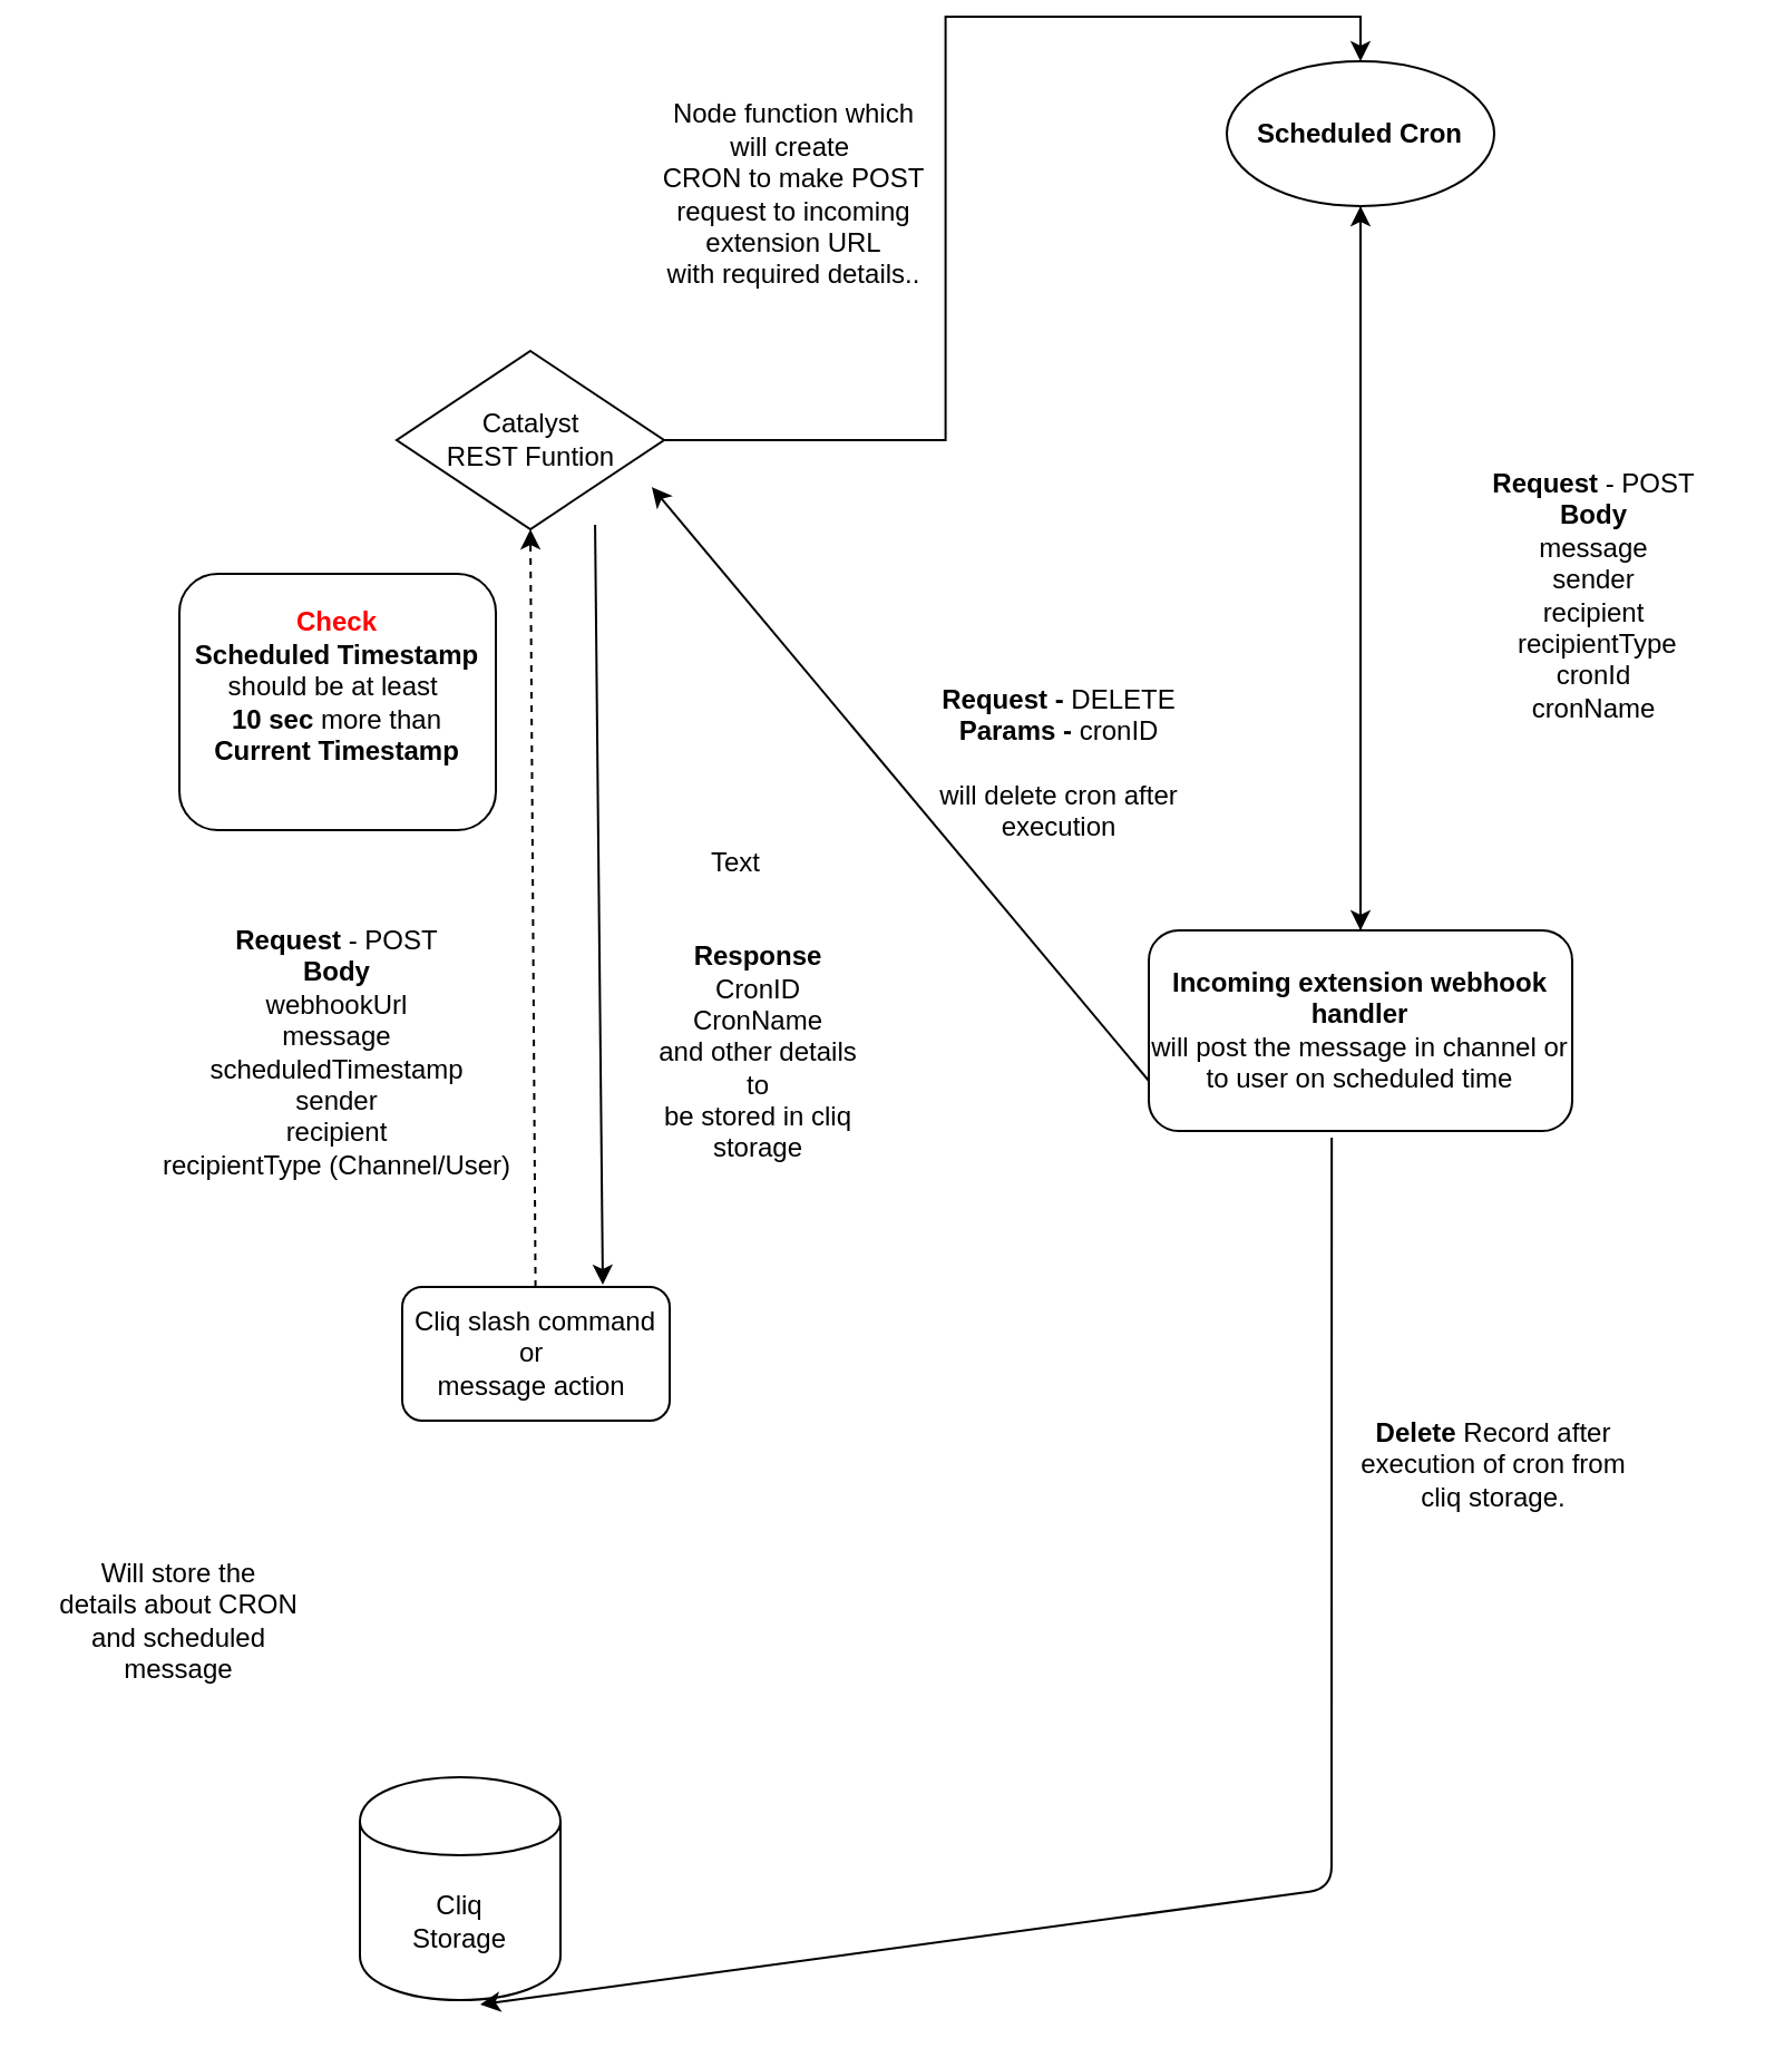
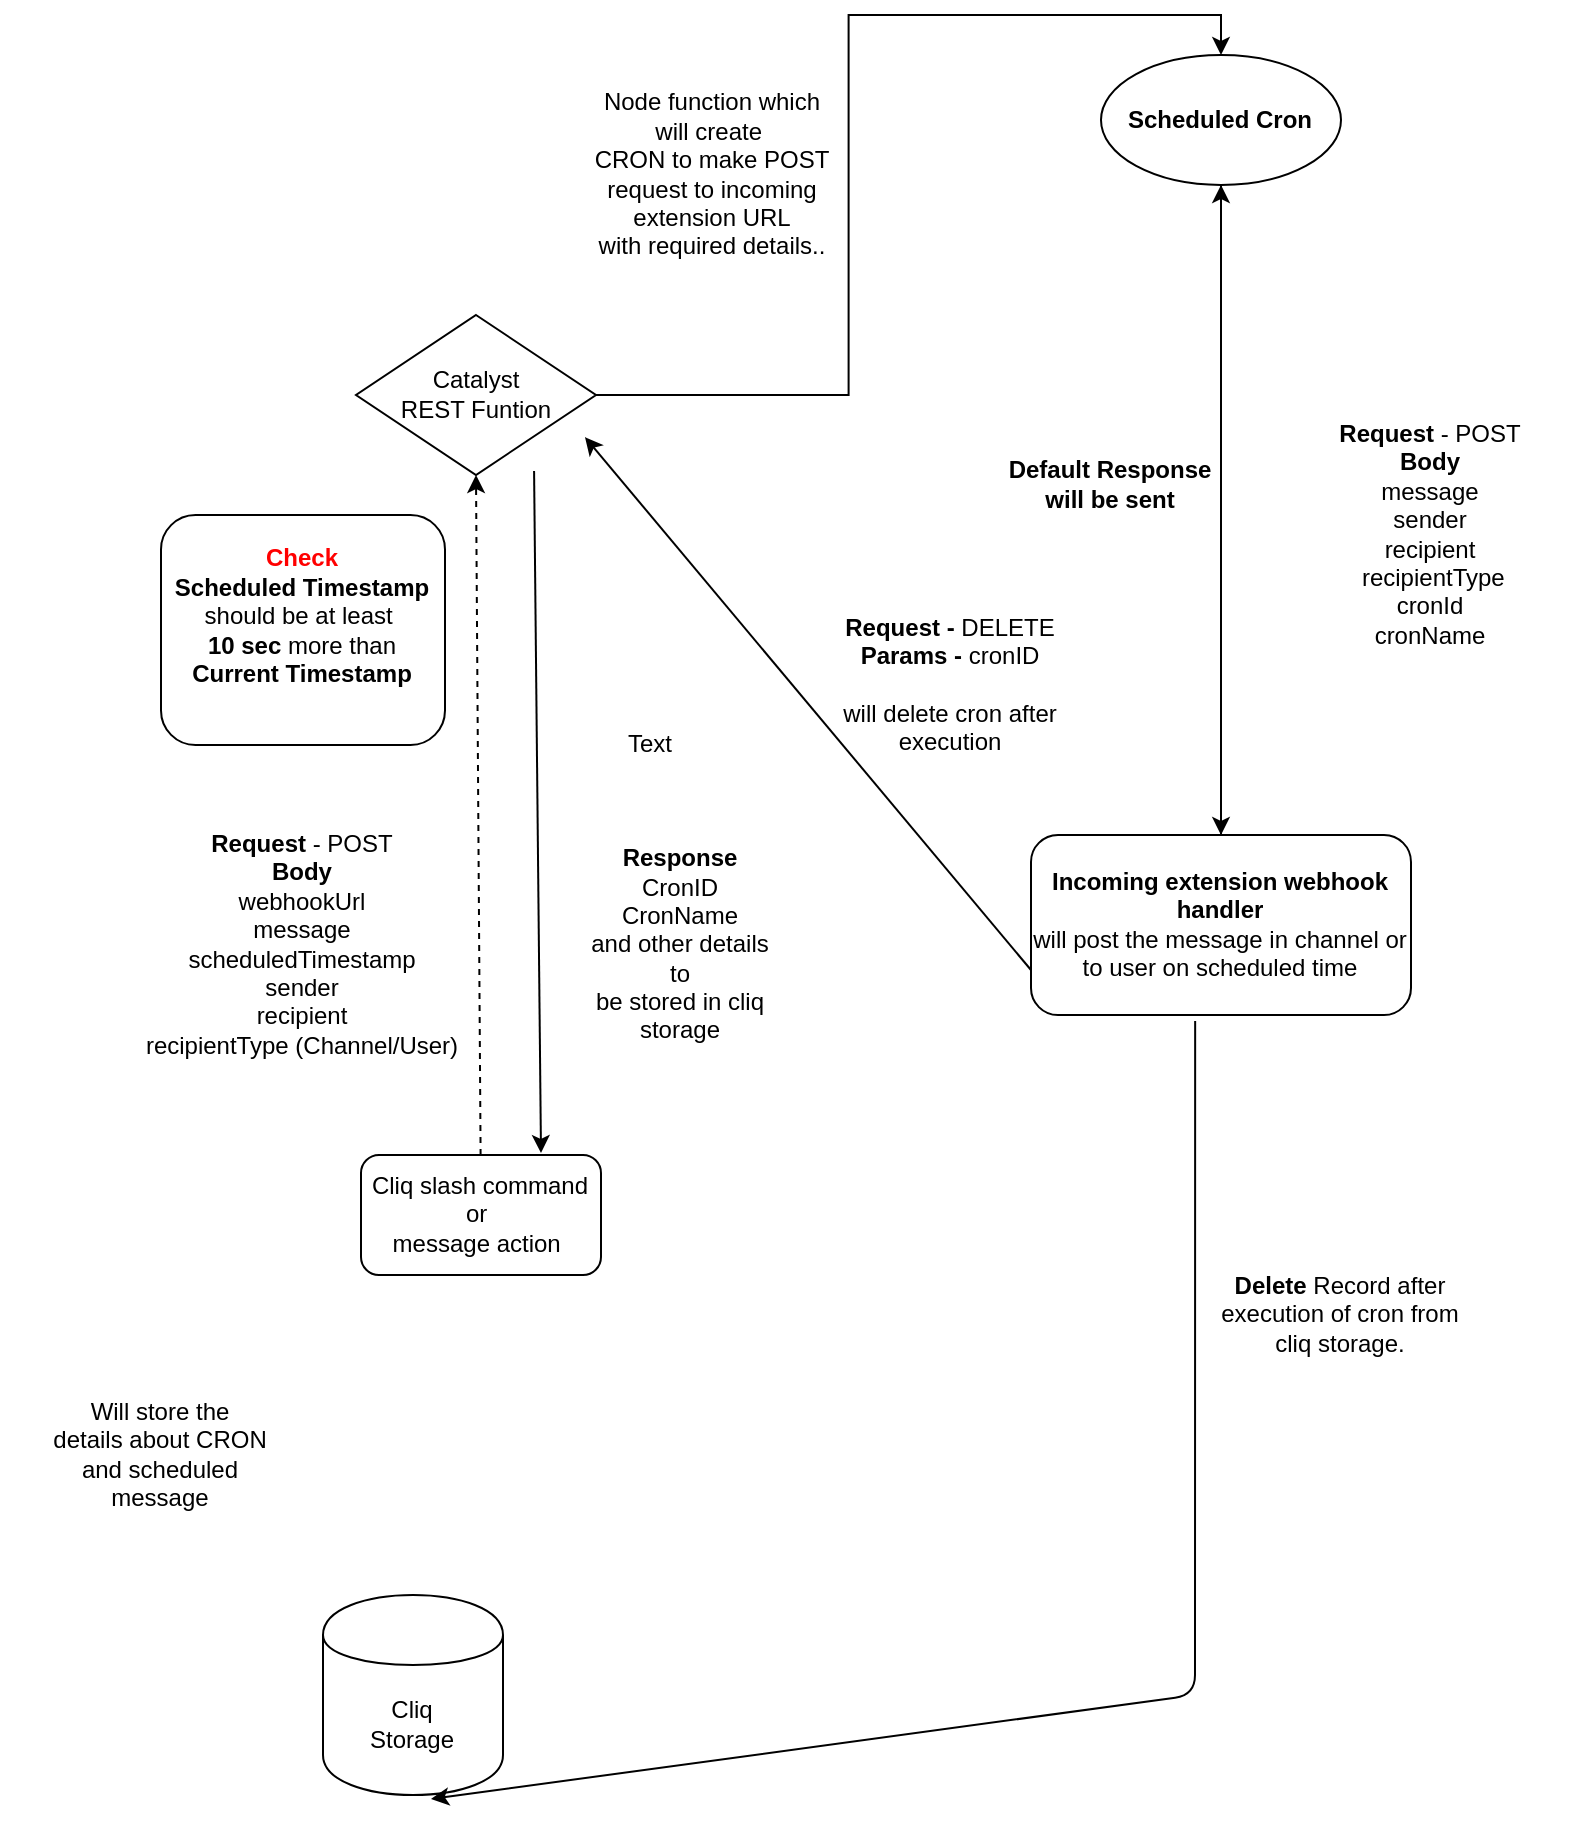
  <mxCell id="0" />
  <mxCell id="1" parent="0" />
  <mxCell id="2" style="edgeStyle=orthogonalEdgeStyle;rounded=0;orthogonalLoop=1;jettySize=auto;html=1;entryX=0.5;entryY=0;entryDx=0;entryDy=0;" parent="1" source="3" target="13" edge="1"><mxGeometry relative="1" as="geometry" /></mxCell>
  <mxCell id="3" value="Catalyst&lt;br&gt;REST Funtion" style="rhombus;whiteSpace=wrap;html=1;" parent="1" vertex="1"><mxGeometry x="177.5" y="150" width="120" height="80" as="geometry" /></mxCell>
  <mxCell id="4" value="Cliq slash command&lt;br&gt;or&amp;nbsp;&lt;br&gt;message action&amp;nbsp;" style="rounded=1;whiteSpace=wrap;html=1;" parent="1" vertex="1"><mxGeometry x="180" y="570" width="120" height="60" as="geometry" /></mxCell>
  <mxCell id="5" value="" style="endArrow=classic;html=1;entryX=0.5;entryY=1;entryDx=0;entryDy=0;dashed=1;" parent="1" source="4" target="3" edge="1"><mxGeometry width="50" height="50" relative="1" as="geometry"><mxPoint x="450" y="330" as="sourcePoint" /><mxPoint x="500" y="280" as="targetPoint" /></mxGeometry></mxCell>
  <mxCell id="6" value="&lt;b&gt;Request &lt;/b&gt;- POST&lt;br&gt;&lt;div&gt;&lt;b&gt;Body &lt;br&gt;&lt;/b&gt;&lt;span&gt;webhookUrl&lt;/span&gt;&lt;/div&gt;&lt;div&gt;&lt;span&gt;message&lt;/span&gt;&lt;/div&gt;&lt;div&gt;&lt;span&gt;scheduledTimestamp&lt;br&gt;sender&lt;br&gt;recipient&lt;br&gt;&lt;/span&gt;&lt;/div&gt;&lt;div&gt;&lt;span&gt;recipientType (Channel/User)&lt;br&gt;&lt;/span&gt;&lt;/div&gt;" style="text;html=1;strokeColor=none;fillColor=none;align=center;verticalAlign=middle;whiteSpace=wrap;rounded=0;" parent="1" vertex="1"><mxGeometry x="61" y="380" width="180" height="170" as="geometry" /></mxCell>
  <mxCell id="7" value="&lt;b&gt;&lt;font color=&quot;#ff0000&quot;&gt;Check&lt;/font&gt;&lt;/b&gt;&lt;br&gt;&lt;b&gt;Scheduled Timestamp&lt;/b&gt;&lt;br&gt;should be at least&amp;nbsp;&lt;br&gt;&lt;b&gt;10 sec&lt;/b&gt; more than &lt;b&gt;Current Timestamp&lt;/b&gt;&lt;br&gt;&amp;nbsp;" style="rounded=1;whiteSpace=wrap;html=1;" parent="1" vertex="1"><mxGeometry x="80" y="250" width="142" height="115" as="geometry" /></mxCell>
  <mxCell id="8" value="" style="endArrow=classic;html=1;exitX=0.742;exitY=0.975;exitDx=0;exitDy=0;exitPerimeter=0;" parent="1" source="3" edge="1"><mxGeometry width="50" height="50" relative="1" as="geometry"><mxPoint x="450" y="430" as="sourcePoint" /><mxPoint x="270" y="569" as="targetPoint" /></mxGeometry></mxCell>
  <mxCell id="9" value="&lt;b&gt;Response&lt;/b&gt;&lt;br&gt;CronID&lt;br&gt;CronName&lt;br&gt;and other details&lt;br&gt;to&lt;br&gt;be stored in cliq&lt;br&gt;storage" style="text;html=1;strokeColor=none;fillColor=none;align=center;verticalAlign=middle;whiteSpace=wrap;rounded=0;" parent="1" vertex="1"><mxGeometry x="280" y="395" width="120" height="140" as="geometry" /></mxCell>
  <mxCell id="10" value="Cliq&lt;br&gt;Storage" style="shape=cylinder;whiteSpace=wrap;html=1;boundedLbl=1;backgroundOutline=1;" parent="1" vertex="1"><mxGeometry x="161" y="790" width="90" height="100" as="geometry" /></mxCell>
  <mxCell id="11" value="Will store the&lt;br&gt;details about CRON and&amp;nbsp;scheduled message" style="text;html=1;strokeColor=none;fillColor=none;align=center;verticalAlign=middle;whiteSpace=wrap;rounded=0;" parent="1" vertex="1"><mxGeometry x="20" y="690" width="120" height="60" as="geometry" /></mxCell>
  <mxCell id="12" style="edgeStyle=orthogonalEdgeStyle;rounded=0;orthogonalLoop=1;jettySize=auto;html=1;" parent="1" source="13" target="15" edge="1"><mxGeometry relative="1" as="geometry" /></mxCell>
  <mxCell id="13" value="&lt;b&gt;Scheduled Cron&lt;/b&gt;" style="ellipse;whiteSpace=wrap;html=1;" parent="1" vertex="1"><mxGeometry x="550" y="20" width="120" height="65" as="geometry" /></mxCell>
  <mxCell id="14" style="edgeStyle=orthogonalEdgeStyle;rounded=0;orthogonalLoop=1;jettySize=auto;html=1;entryX=0.5;entryY=1;entryDx=0;entryDy=0;" parent="1" source="15" target="13" edge="1"><mxGeometry relative="1" as="geometry" /></mxCell>
  <mxCell id="15" value="&lt;b&gt;Incoming extension webhook handler&lt;/b&gt;&lt;br&gt;will post the message in channel or to user on scheduled&amp;nbsp;time" style="rounded=1;whiteSpace=wrap;html=1;" parent="1" vertex="1"><mxGeometry x="515" y="410" width="190" height="90" as="geometry" /></mxCell>
  <mxCell id="16" value="&lt;b&gt;Request&lt;/b&gt; - POST&lt;br&gt;&lt;b&gt;Body&lt;/b&gt;&lt;br&gt;message&lt;br&gt;sender&lt;br&gt;recipient&lt;br&gt;&amp;nbsp;recipientType&lt;br&gt;cronId&lt;br&gt;cronName" style="text;html=1;strokeColor=none;fillColor=none;align=center;verticalAlign=middle;whiteSpace=wrap;rounded=0;" parent="1" vertex="1"><mxGeometry x="660" y="190" width="110" height="140" as="geometry" /></mxCell>
+ <mxCell id="17" value="&lt;b&gt;Default Response will be sent&lt;/b&gt;" style="text;html=1;strokeColor=none;fillColor=none;align=center;verticalAlign=middle;whiteSpace=wrap;rounded=0;" parent="1" vertex="1"><mxGeometry x="500" y="210" width="110" height="50" as="geometry" /></mxCell>
  <mxCell id="18" value="" style="endArrow=classic;html=1;entryX=0.954;entryY=0.763;entryDx=0;entryDy=0;entryPerimeter=0;exitX=0;exitY=0.75;exitDx=0;exitDy=0;" parent="1" source="15" target="3" edge="1"><mxGeometry width="50" height="50" relative="1" as="geometry"><mxPoint x="510" y="450" as="sourcePoint" /><mxPoint x="510" y="280" as="targetPoint" /></mxGeometry></mxCell>
- <mxCell id="19" value="Text" style="text;html=1;strokeColor=none;fillColor=none;align=center;verticalAlign=middle;whiteSpace=wrap;rounded=0;" parent="1" vertex="1"><mxGeometry x="310" y="370" width="40" height="20" as="geometry" /></mxCell>
+ <mxCell id="19" value="Text" style="text;html=1;strokeColor=none;fillColor=none;align=center;verticalAlign=middle;whiteSpace=wrap;rounded=0;" parent="1" vertex="1"><mxGeometry x="305" y="355" width="40" height="20" as="geometry" /></mxCell>
  <mxCell id="20" value="&lt;b&gt;Request - &lt;/b&gt;DELETE&lt;br&gt;&lt;b&gt;Params - &lt;/b&gt;cronID&lt;br&gt;&lt;br&gt;will delete cron after execution" style="text;html=1;strokeColor=none;fillColor=none;align=center;verticalAlign=middle;whiteSpace=wrap;rounded=0;" parent="1" vertex="1"><mxGeometry x="400" y="290" width="150" height="90" as="geometry" /></mxCell>
  <mxCell id="21" value="" style="endArrow=classic;html=1;entryX=0.6;entryY=1.02;entryDx=0;entryDy=0;entryPerimeter=0;exitX=0.432;exitY=1.033;exitDx=0;exitDy=0;exitPerimeter=0;" parent="1" source="15" target="10" edge="1"><mxGeometry width="50" height="50" relative="1" as="geometry"><mxPoint x="730" y="780" as="sourcePoint" /><mxPoint x="150" y="790" as="targetPoint" /><Array as="points"><mxPoint x="597" y="840" /></Array></mxGeometry></mxCell>
  <mxCell id="22" value="&lt;b&gt;Delete&lt;/b&gt; Record after execution of cron from cliq storage." style="text;html=1;strokeColor=none;fillColor=none;align=center;verticalAlign=middle;whiteSpace=wrap;rounded=0;" parent="1" vertex="1"><mxGeometry x="600" y="620" width="140" height="60" as="geometry" /></mxCell>
  <mxCell id="23" value="Node function which will create&amp;nbsp;&lt;br&gt;CRON to make POST request to incoming extension URL&lt;br&gt;with required details.." style="text;html=1;strokeColor=none;fillColor=none;align=center;verticalAlign=middle;whiteSpace=wrap;rounded=0;" parent="1" vertex="1"><mxGeometry x="291" y="30" width="130" height="100" as="geometry" /></mxCell>
